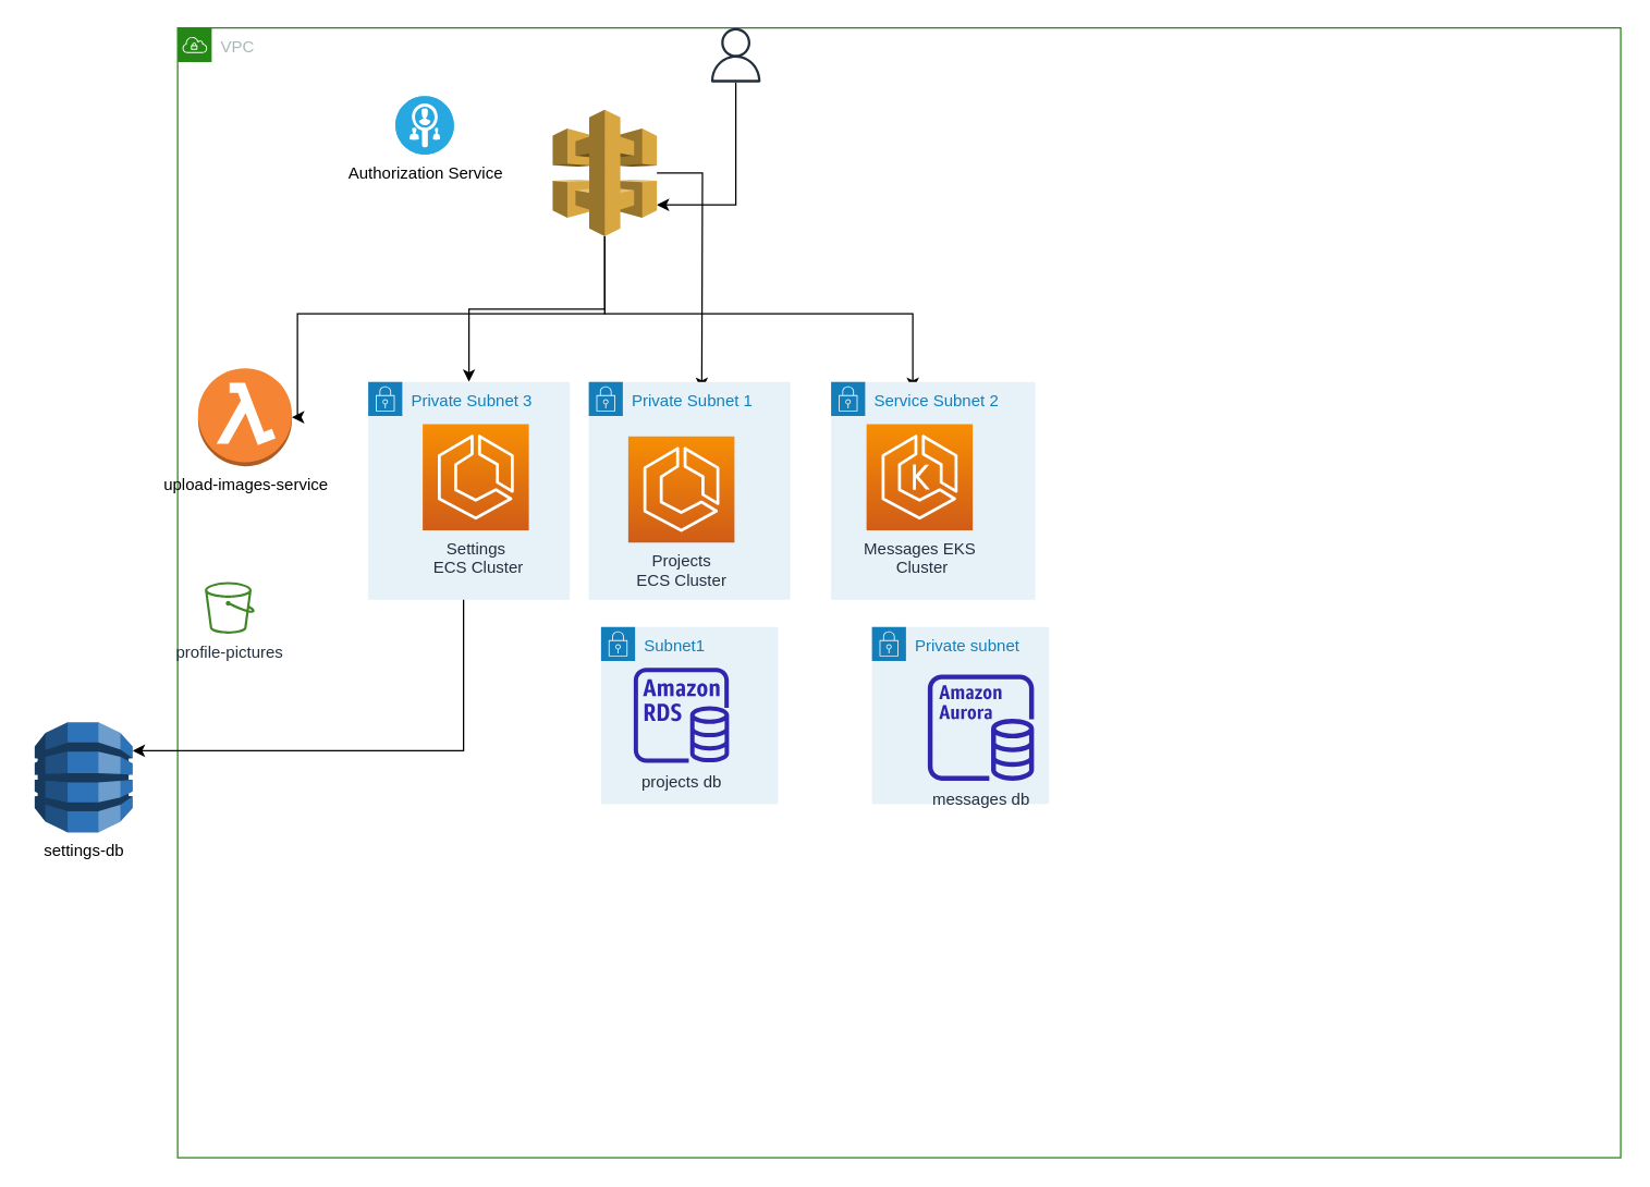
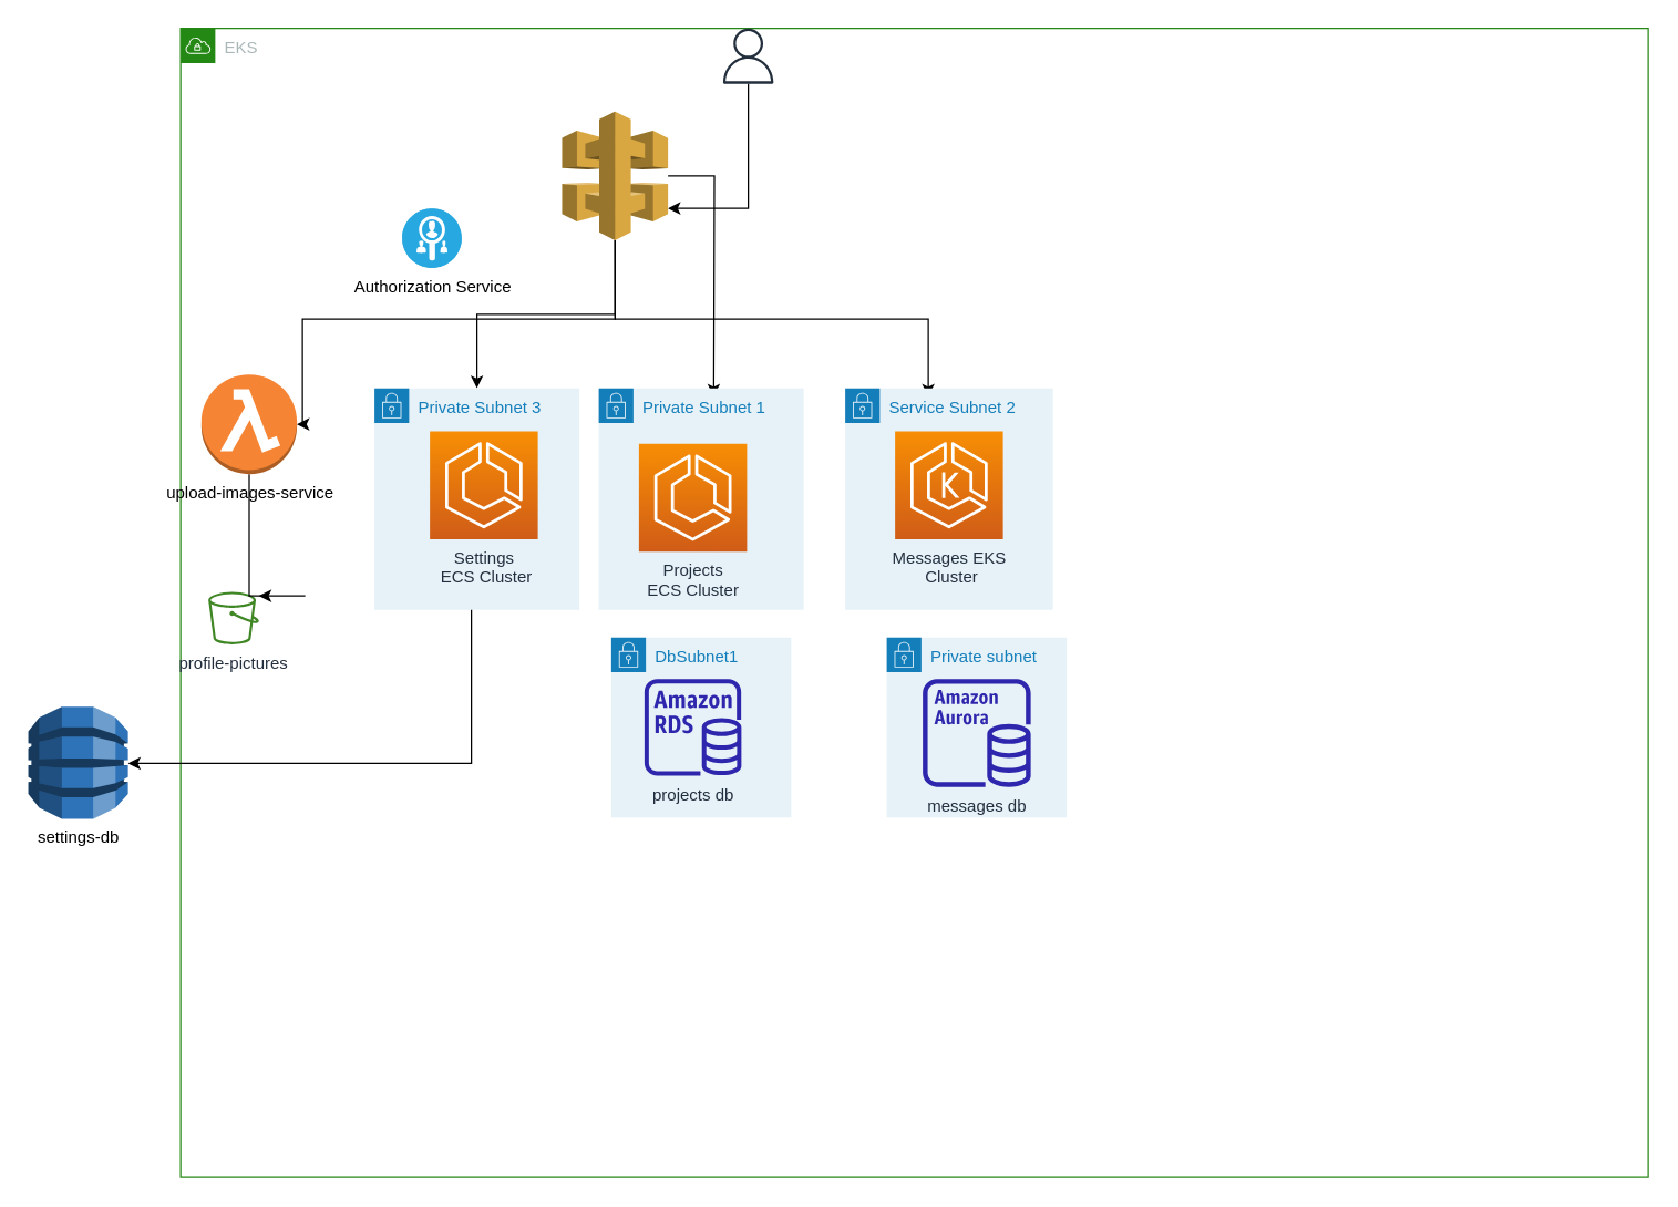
  <mxCell id="0" />
  <mxCell id="1" parent="0" />
- <mxCell id="2" value="VPC" style="points=[[0,0],[0.25,0],[0.5,0],[0.75,0],[1,0],[1,0.25],[1,0.5],[1,0.75],[1,1],[0.75,1],[0.5,1],[0.25,1],[0,1],[0,0.75],[0,0.5],[0,0.25]];outlineConnect=0;gradientColor=none;html=1;whiteSpace=wrap;fontSize=12;fontStyle=0;container=1;pointerEvents=0;collapsible=0;recursiveResize=0;shape=mxgraph.aws4.group;grIcon=mxgraph.aws4.group_vpc;strokeColor=#248814;fillColor=none;verticalAlign=top;align=left;spacingLeft=30;fontColor=#AAB7B8;dashed=0;" parent="1" vertex="1"><mxGeometry x="130" y="20" width="1060" height="830" as="geometry" /></mxCell>
+ <mxCell id="2" value="EKS" style="points=[[0,0],[0.25,0],[0.5,0],[0.75,0],[1,0],[1,0.25],[1,0.5],[1,0.75],[1,1],[0.75,1],[0.5,1],[0.25,1],[0,1],[0,0.75],[0,0.5],[0,0.25]];outlineConnect=0;gradientColor=none;html=1;whiteSpace=wrap;fontSize=12;fontStyle=0;container=1;pointerEvents=0;collapsible=0;recursiveResize=0;shape=mxgraph.aws4.group;grIcon=mxgraph.aws4.group_vpc;strokeColor=#248814;fillColor=none;verticalAlign=top;align=left;spacingLeft=30;fontColor=#AAB7B8;dashed=0;" parent="1" vertex="1"><mxGeometry x="130" y="20" width="1060" height="830" as="geometry" /></mxCell>
  <mxCell id="3" value="profile-pictures&lt;br&gt;" style="sketch=0;outlineConnect=0;fontColor=#232F3E;gradientColor=none;fillColor=#3F8624;strokeColor=none;dashed=0;verticalLabelPosition=bottom;verticalAlign=top;align=center;html=1;fontSize=12;fontStyle=0;aspect=fixed;pointerEvents=1;shape=mxgraph.aws4.bucket;" parent="2" vertex="1"><mxGeometry x="20" y="407" width="36.54" height="38" as="geometry" /></mxCell>
+ <mxCell id="4" style="edgeStyle=orthogonalEdgeStyle;rounded=0;orthogonalLoop=1;jettySize=auto;html=1;" parent="2" source="5" target="3" edge="1"><mxGeometry relative="1" as="geometry"><Array as="points"><mxPoint x="90" y="410" /><mxPoint x="90" y="410" /></Array></mxGeometry></mxCell>
  <mxCell id="5" value="upload-images-service&lt;br&gt;" style="outlineConnect=0;dashed=0;verticalLabelPosition=bottom;verticalAlign=top;align=center;html=1;shape=mxgraph.aws3.lambda_function;fillColor=#F58534;gradientColor=none;" parent="2" vertex="1"><mxGeometry x="15" y="250" width="69" height="72" as="geometry" /></mxCell>
  <mxCell id="6" style="edgeStyle=orthogonalEdgeStyle;rounded=0;orthogonalLoop=1;jettySize=auto;html=1;" parent="2" source="7" target="12" edge="1"><mxGeometry relative="1" as="geometry"><Array as="points"><mxPoint x="410" y="130" /></Array></mxGeometry></mxCell>
  <mxCell id="7" value="" style="sketch=0;outlineConnect=0;fontColor=#232F3E;gradientColor=none;fillColor=#232F3D;strokeColor=none;dashed=0;verticalLabelPosition=bottom;verticalAlign=top;align=center;html=1;fontSize=12;fontStyle=0;aspect=fixed;pointerEvents=1;shape=mxgraph.aws4.user;" parent="2" vertex="1"><mxGeometry x="390" width="40" height="40" as="geometry" /></mxCell>
  <mxCell id="8" style="edgeStyle=orthogonalEdgeStyle;rounded=0;orthogonalLoop=1;jettySize=auto;html=1;exitX=0.5;exitY=1;exitDx=0;exitDy=0;exitPerimeter=0;" parent="2" source="12" target="5" edge="1"><mxGeometry relative="1" as="geometry"><Array as="points"><mxPoint x="314" y="210" /><mxPoint x="88" y="210" /></Array></mxGeometry></mxCell>
  <mxCell id="9" style="edgeStyle=orthogonalEdgeStyle;rounded=0;orthogonalLoop=1;jettySize=auto;html=1;" edge="1" parent="2" source="12"><mxGeometry relative="1" as="geometry"><mxPoint x="385" y="266" as="targetPoint" /></mxGeometry></mxCell>
  <mxCell id="10" style="edgeStyle=orthogonalEdgeStyle;rounded=0;orthogonalLoop=1;jettySize=auto;html=1;" edge="1" parent="2" source="12"><mxGeometry relative="1" as="geometry"><mxPoint x="540" y="266" as="targetPoint" /><Array as="points"><mxPoint x="314" y="210" /><mxPoint x="540" y="210" /></Array></mxGeometry></mxCell>
  <mxCell id="11" style="edgeStyle=orthogonalEdgeStyle;rounded=0;orthogonalLoop=1;jettySize=auto;html=1;" edge="1" parent="2" source="12" target="22"><mxGeometry relative="1" as="geometry" /></mxCell>
  <mxCell id="12" value="" style="outlineConnect=0;dashed=0;verticalLabelPosition=bottom;verticalAlign=top;align=center;html=1;shape=mxgraph.aws3.api_gateway;fillColor=#D9A741;gradientColor=none;" parent="2" vertex="1"><mxGeometry x="275.5" y="60" width="76.5" height="93" as="geometry" /></mxCell>
- <mxCell id="13" value="Authorization Service&lt;br&gt;" style="fillColor=#28A8E0;verticalLabelPosition=bottom;sketch=0;html=1;strokeColor=#ffffff;verticalAlign=top;align=center;points=[[0.145,0.145,0],[0.5,0,0],[0.855,0.145,0],[1,0.5,0],[0.855,0.855,0],[0.5,1,0],[0.145,0.855,0],[0,0.5,0]];pointerEvents=1;shape=mxgraph.cisco_safe.compositeIcon;bgIcon=ellipse;resIcon=mxgraph.cisco_safe.capability.identity_authorization_alt;" parent="2" vertex="1"><mxGeometry x="160" y="50" width="43" height="43" as="geometry" /></mxCell>
- <mxCell id="14" value="Subnet1&lt;br&gt;" style="points=[[0,0],[0.25,0],[0.5,0],[0.75,0],[1,0],[1,0.25],[1,0.5],[1,0.75],[1,1],[0.75,1],[0.5,1],[0.25,1],[0,1],[0,0.75],[0,0.5],[0,0.25]];outlineConnect=0;gradientColor=none;html=1;whiteSpace=wrap;fontSize=12;fontStyle=0;container=1;pointerEvents=0;collapsible=0;recursiveResize=0;shape=mxgraph.aws4.group;grIcon=mxgraph.aws4.group_security_group;grStroke=0;strokeColor=#147EBA;fillColor=#E6F2F8;verticalAlign=top;align=left;spacingLeft=30;fontColor=#147EBA;dashed=0;" vertex="1" parent="2"><mxGeometry x="311" y="440" width="130" height="130" as="geometry" /></mxCell>
+ <mxCell id="13" value="Authorization Service&lt;br&gt;" style="fillColor=#28A8E0;verticalLabelPosition=bottom;sketch=0;html=1;strokeColor=#ffffff;verticalAlign=top;align=center;points=[[0.145,0.145,0],[0.5,0,0],[0.855,0.145,0],[1,0.5,0],[0.855,0.855,0],[0.5,1,0],[0.145,0.855,0],[0,0.5,0]];pointerEvents=1;shape=mxgraph.cisco_safe.compositeIcon;bgIcon=ellipse;resIcon=mxgraph.cisco_safe.capability.identity_authorization_alt;" parent="2" vertex="1"><mxGeometry x="160" y="130" width="43" height="43" as="geometry" /></mxCell>
+ <mxCell id="14" value="DbSubnet1&lt;br&gt;" style="points=[[0,0],[0.25,0],[0.5,0],[0.75,0],[1,0],[1,0.25],[1,0.5],[1,0.75],[1,1],[0.75,1],[0.5,1],[0.25,1],[0,1],[0,0.75],[0,0.5],[0,0.25]];outlineConnect=0;gradientColor=none;html=1;whiteSpace=wrap;fontSize=12;fontStyle=0;container=1;pointerEvents=0;collapsible=0;recursiveResize=0;shape=mxgraph.aws4.group;grIcon=mxgraph.aws4.group_security_group;grStroke=0;strokeColor=#147EBA;fillColor=#E6F2F8;verticalAlign=top;align=left;spacingLeft=30;fontColor=#147EBA;dashed=0;" vertex="1" parent="2"><mxGeometry x="311" y="440" width="130" height="130" as="geometry" /></mxCell>
  <mxCell id="15" value="projects db&lt;br&gt;" style="sketch=0;outlineConnect=0;fontColor=#232F3E;gradientColor=none;fillColor=#2E27AD;strokeColor=none;dashed=0;verticalLabelPosition=bottom;verticalAlign=top;align=center;html=1;fontSize=12;fontStyle=0;aspect=fixed;pointerEvents=1;shape=mxgraph.aws4.rds_instance;" vertex="1" parent="14"><mxGeometry x="24" y="30" width="70" height="70" as="geometry" /></mxCell>
  <mxCell id="16" value="Private Subnet 1" style="points=[[0,0],[0.25,0],[0.5,0],[0.75,0],[1,0],[1,0.25],[1,0.5],[1,0.75],[1,1],[0.75,1],[0.5,1],[0.25,1],[0,1],[0,0.75],[0,0.5],[0,0.25]];outlineConnect=0;gradientColor=none;html=1;whiteSpace=wrap;fontSize=12;fontStyle=0;container=1;pointerEvents=0;collapsible=0;recursiveResize=0;shape=mxgraph.aws4.group;grIcon=mxgraph.aws4.group_security_group;grStroke=0;strokeColor=#147EBA;fillColor=#E6F2F8;verticalAlign=top;align=left;spacingLeft=30;fontColor=#147EBA;dashed=0;" vertex="1" parent="2"><mxGeometry x="302" y="260" width="148" height="160" as="geometry" /></mxCell>
  <mxCell id="17" value="Projects&lt;br&gt;ECS Cluster&lt;br&gt;" style="sketch=0;points=[[0,0,0],[0.25,0,0],[0.5,0,0],[0.75,0,0],[1,0,0],[0,1,0],[0.25,1,0],[0.5,1,0],[0.75,1,0],[1,1,0],[0,0.25,0],[0,0.5,0],[0,0.75,0],[1,0.25,0],[1,0.5,0],[1,0.75,0]];outlineConnect=0;fontColor=#232F3E;gradientColor=#F78E04;gradientDirection=north;fillColor=#D05C17;strokeColor=#ffffff;dashed=0;verticalLabelPosition=bottom;verticalAlign=top;align=center;html=1;fontSize=12;fontStyle=0;aspect=fixed;shape=mxgraph.aws4.resourceIcon;resIcon=mxgraph.aws4.ecs;" vertex="1" parent="16"><mxGeometry x="29" y="40" width="78" height="78" as="geometry" /></mxCell>
  <mxCell id="18" value="Service Subnet 2&lt;br&gt;" style="points=[[0,0],[0.25,0],[0.5,0],[0.75,0],[1,0],[1,0.25],[1,0.5],[1,0.75],[1,1],[0.75,1],[0.5,1],[0.25,1],[0,1],[0,0.75],[0,0.5],[0,0.25]];outlineConnect=0;gradientColor=none;html=1;whiteSpace=wrap;fontSize=12;fontStyle=0;container=1;pointerEvents=0;collapsible=0;recursiveResize=0;shape=mxgraph.aws4.group;grIcon=mxgraph.aws4.group_security_group;grStroke=0;strokeColor=#147EBA;fillColor=#E6F2F8;verticalAlign=top;align=left;spacingLeft=30;fontColor=#147EBA;dashed=0;" vertex="1" parent="2"><mxGeometry x="480" y="260" width="150" height="160" as="geometry" /></mxCell>
- <mxCell id="19" value="Messages EKS&lt;br&gt;&amp;nbsp;Cluster" style="sketch=0;points=[[0,0,0],[0.25,0,0],[0.5,0,0],[0.75,0,0],[1,0,0],[0,1,0],[0.25,1,0],[0.5,1,0],[0.75,1,0],[1,1,0],[0,0.25,0],[0,0.5,0],[0,0.75,0],[1,0.25,0],[1,0.5,0],[1,0.75,0]];outlineConnect=0;fontColor=#232F3E;gradientColor=#F78E04;gradientDirection=north;fillColor=#D05C17;strokeColor=#ffffff;dashed=0;verticalLabelPosition=bottom;verticalAlign=top;align=center;html=1;fontSize=12;fontStyle=0;aspect=fixed;shape=mxgraph.aws4.resourceIcon;resIcon=mxgraph.aws4.eks;" vertex="1" parent="18"><mxGeometry x="26" y="31" width="78" height="78" as="geometry" /></mxCell>
+ <mxCell id="19" value="Messages EKS&lt;br&gt;&amp;nbsp;Cluster" style="sketch=0;points=[[0,0,0],[0.25,0,0],[0.5,0,0],[0.75,0,0],[1,0,0],[0,1,0],[0.25,1,0],[0.5,1,0],[0.75,1,0],[1,1,0],[0,0.25,0],[0,0.5,0],[0,0.75,0],[1,0.25,0],[1,0.5,0],[1,0.75,0]];outlineConnect=0;fontColor=#232F3E;gradientColor=#F78E04;gradientDirection=north;fillColor=#D05C17;strokeColor=#ffffff;dashed=0;verticalLabelPosition=bottom;verticalAlign=top;align=center;html=1;fontSize=12;fontStyle=0;aspect=fixed;shape=mxgraph.aws4.resourceIcon;resIcon=mxgraph.aws4.eks;" vertex="1" parent="18"><mxGeometry x="36" y="31" width="78" height="78" as="geometry" /></mxCell>
  <mxCell id="20" value="Private subnet" style="points=[[0,0],[0.25,0],[0.5,0],[0.75,0],[1,0],[1,0.25],[1,0.5],[1,0.75],[1,1],[0.75,1],[0.5,1],[0.25,1],[0,1],[0,0.75],[0,0.5],[0,0.25]];outlineConnect=0;gradientColor=none;html=1;whiteSpace=wrap;fontSize=12;fontStyle=0;container=1;pointerEvents=0;collapsible=0;recursiveResize=0;shape=mxgraph.aws4.group;grIcon=mxgraph.aws4.group_security_group;grStroke=0;strokeColor=#147EBA;fillColor=#E6F2F8;verticalAlign=top;align=left;spacingLeft=30;fontColor=#147EBA;dashed=0;" vertex="1" parent="2"><mxGeometry x="510" y="440" width="130" height="130" as="geometry" /></mxCell>
- <mxCell id="21" value="messages db&lt;br&gt;" style="sketch=0;outlineConnect=0;fontColor=#232F3E;gradientColor=none;fillColor=#2E27AD;strokeColor=none;dashed=0;verticalLabelPosition=bottom;verticalAlign=top;align=center;html=1;fontSize=12;fontStyle=0;aspect=fixed;pointerEvents=1;shape=mxgraph.aws4.aurora_instance;" vertex="1" parent="20"><mxGeometry x="41" y="35" width="78" height="78" as="geometry" /></mxCell>
+ <mxCell id="21" value="messages db&lt;br&gt;" style="sketch=0;outlineConnect=0;fontColor=#232F3E;gradientColor=none;fillColor=#2E27AD;strokeColor=none;dashed=0;verticalLabelPosition=bottom;verticalAlign=top;align=center;html=1;fontSize=12;fontStyle=0;aspect=fixed;pointerEvents=1;shape=mxgraph.aws4.aurora_instance;" vertex="1" parent="20"><mxGeometry x="26" y="30" width="78" height="78" as="geometry" /></mxCell>
  <mxCell id="22" value="Private Subnet 3&lt;br&gt;" style="points=[[0,0],[0.25,0],[0.5,0],[0.75,0],[1,0],[1,0.25],[1,0.5],[1,0.75],[1,1],[0.75,1],[0.5,1],[0.25,1],[0,1],[0,0.75],[0,0.5],[0,0.25]];outlineConnect=0;gradientColor=none;html=1;whiteSpace=wrap;fontSize=12;fontStyle=0;container=1;pointerEvents=0;collapsible=0;recursiveResize=0;shape=mxgraph.aws4.group;grIcon=mxgraph.aws4.group_security_group;grStroke=0;strokeColor=#147EBA;fillColor=#E6F2F8;verticalAlign=top;align=left;spacingLeft=30;fontColor=#147EBA;dashed=0;" vertex="1" parent="2"><mxGeometry x="140" y="260" width="148" height="160" as="geometry" /></mxCell>
  <mxCell id="23" value="Settings&lt;br&gt;&amp;nbsp;ECS Cluster" style="sketch=0;points=[[0,0,0],[0.25,0,0],[0.5,0,0],[0.75,0,0],[1,0,0],[0,1,0],[0.25,1,0],[0.5,1,0],[0.75,1,0],[1,1,0],[0,0.25,0],[0,0.5,0],[0,0.75,0],[1,0.25,0],[1,0.5,0],[1,0.75,0]];outlineConnect=0;fontColor=#232F3E;gradientColor=#F78E04;gradientDirection=north;fillColor=#D05C17;strokeColor=#ffffff;dashed=0;verticalLabelPosition=bottom;verticalAlign=top;align=center;html=1;fontSize=12;fontStyle=0;aspect=fixed;shape=mxgraph.aws4.resourceIcon;resIcon=mxgraph.aws4.ecs;" vertex="1" parent="22"><mxGeometry x="40" y="31" width="78" height="78" as="geometry" /></mxCell>
- <mxCell id="24" value="settings-db&lt;br&gt;" style="outlineConnect=0;dashed=0;verticalLabelPosition=bottom;verticalAlign=top;align=center;html=1;shape=mxgraph.aws3.dynamo_db;fillColor=#2E73B8;gradientColor=none;" vertex="1" parent="1"><mxGeometry x="25" y="530" width="72" height="81" as="geometry" /></mxCell>
+ <mxCell id="24" value="settings-db&lt;br&gt;" style="outlineConnect=0;dashed=0;verticalLabelPosition=bottom;verticalAlign=top;align=center;html=1;shape=mxgraph.aws3.dynamo_db;fillColor=#2E73B8;gradientColor=none;" vertex="1" parent="1"><mxGeometry x="20" y="510" width="72" height="81" as="geometry" /></mxCell>
  <mxCell id="25" style="edgeStyle=orthogonalEdgeStyle;rounded=0;orthogonalLoop=1;jettySize=auto;html=1;" edge="1" parent="1" source="22" target="24"><mxGeometry relative="1" as="geometry"><Array as="points"><mxPoint x="340" y="551" /></Array></mxGeometry></mxCell>
